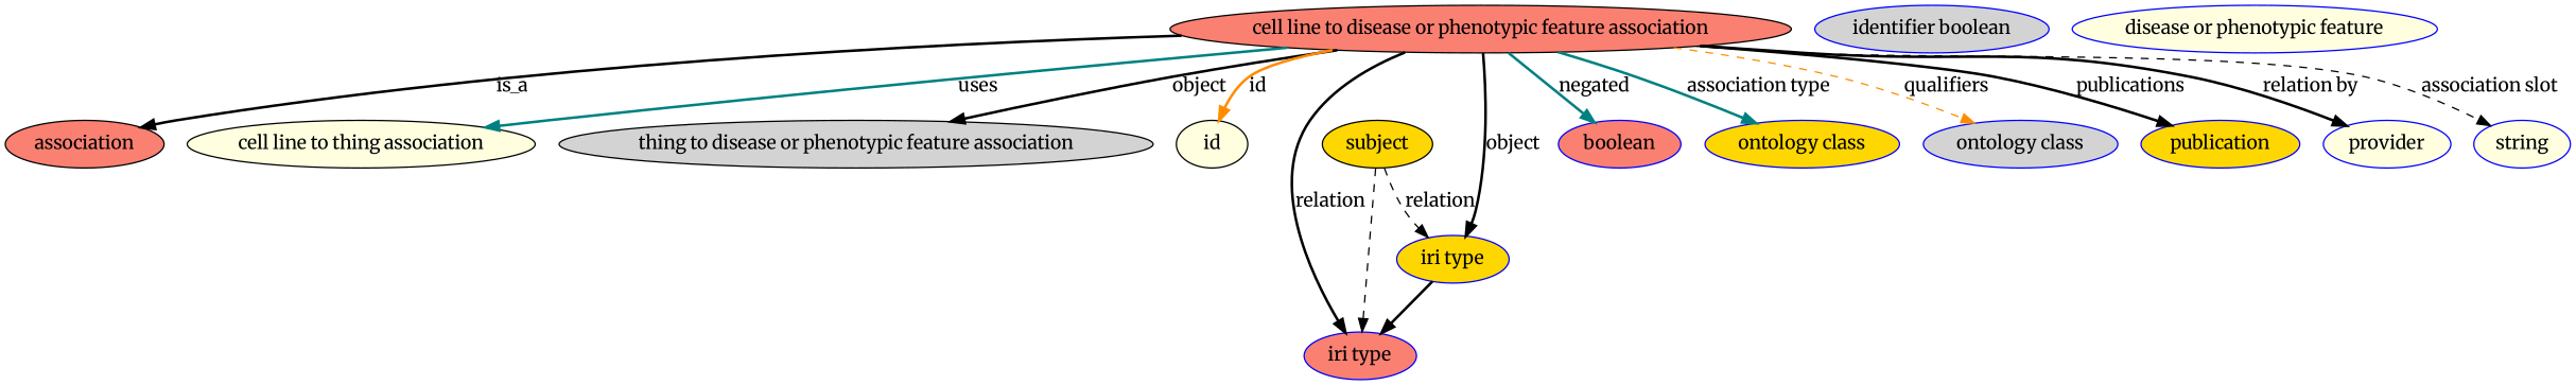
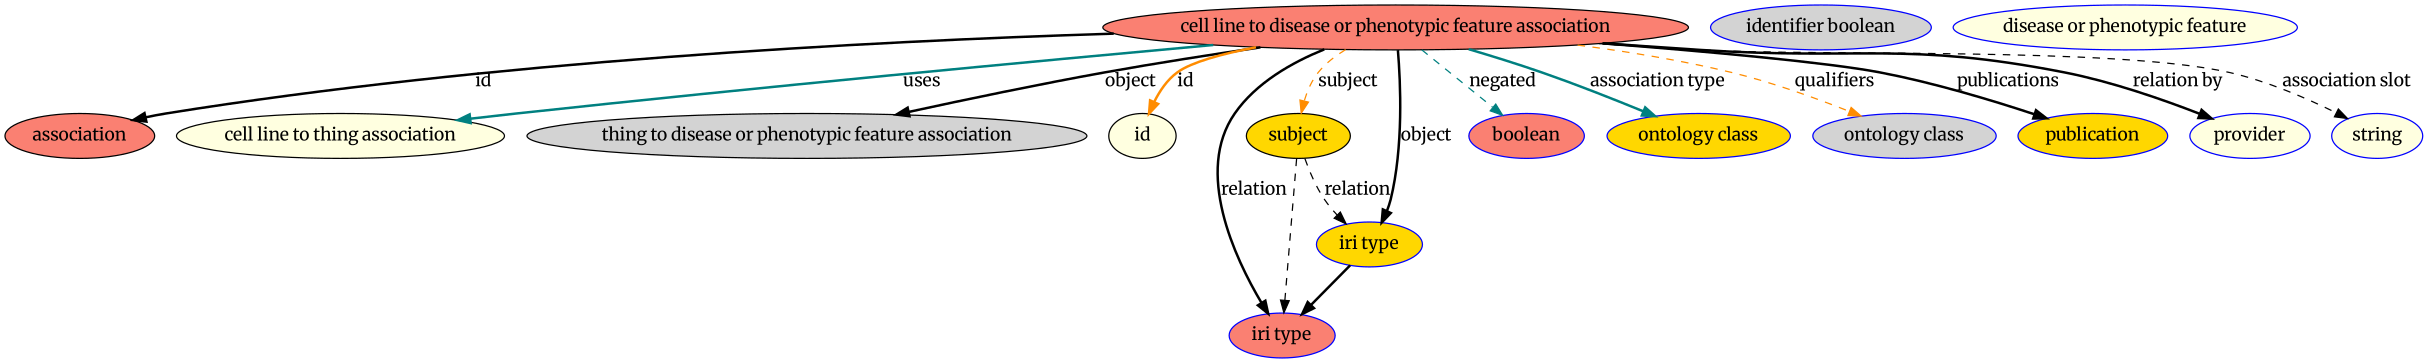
  digraph {
    fontname=Merriweather
    node [fillcolor=lightyellow fontname=Merriweather style=filled color=blue]
    edge [color=black fontname=Merriweather style=bold]
    n1 [fillcolor=salmon height=0.5 label="cell line to disease or phenotypic feature association" width=5.4034 color=""]
    association [fillcolor=salmon height=0.5 width=1.3723 color=""]
    "cell line to thing association" [height=0.5 width=3.0369 color=""]
    "thing to disease or phenotypic feature association" [fillcolor=lightgrey height=0.5 width=5.1241 color=""]
    id [height=0.5 width=0.75 color=""]
    subject [fillcolor=gold height=0.5 width=0.97656 color=""]
    n7 [fillcolor=salmon height=0.5 label="iri type" width=0.9834]
    n8 [fillcolor=gold height=0.5 label="iri type" width=0.9834]
    n9 [fillcolor=salmon height=0.5 label=boolean width=1.0584]
    n10 [fillcolor=gold height=0.5 label="ontology class" width=1.6931]
    n11 [fillcolor=lightgrey height=0.5 label="ontology class" width=1.6931]
    n12 [fillcolor=gold height=0.5 label=publication width=1.3859]
    n13 [height=0.5 label=provider width=1.1129]
    n14 [height=0.5 label=string width=0.8403]
    n15 [fillcolor=lightgrey height=0.5 label="identifier boolean" width=1.652]
    n16 [height=0.5 label="disease or phenotypic feature" width=3.1523]
-   n1 -> association [label=is_a]
+   n1 -> association [label=id]
    n1 -> "cell line to thing association" [color=teal label=uses]
    n1 -> "thing to disease or phenotypic feature association" [label=object]
    n1 -> id [color=darkorange label=id]
+   n1 -> subject [color=darkorange label=subject style=dashed]
    n1 -> n7 [label=relation]
    n1 -> n8 [label=object]
-   n1 -> n9 [color=teal label=negated]
+   n1 -> n9 [color=teal label=negated style=dashed]
    n1 -> n10 [color=teal label="association type"]
    n1 -> n11 [color=darkorange label=qualifiers style=dashed]
    n1 -> n12 [label=publications]
    n1 -> n13 [label="relation by"]
    n1 -> n14 [label="association slot" style=dashed]
    subject -> n7 [style=dashed]
    subject -> n8 [label=relation style=dashed]
    n8 -> n7
  }
